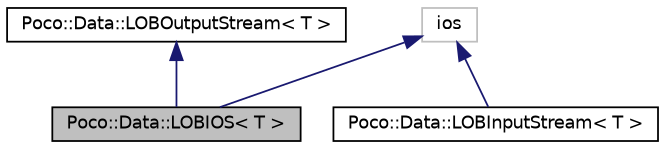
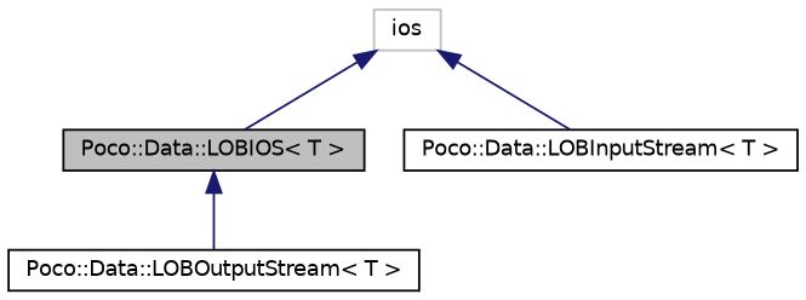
  digraph {
    node [color=black fillcolor=white fontname=Helvetica fontsize=10 shape=record style=filled]
    edge [color=midnightblue dir=back fontname=Helvetica fontsize=10 labelfontname=Helvetica labelfontsize=10 style=solid]
    n1 [fillcolor=grey75 fontcolor=black height=0.2 label="Poco::Data::LOBIOS\< T \>" width=0.4]
    n2 [height=0.2 label="Poco::Data::LOBOutputStream\< T \>" width=0.4]
    n3 [height=0.2 label="Poco::Data::LOBInputStream\< T \>" width=0.4]
    n4 [color=grey75 height=0.2 label=ios width=0.4]
-   n2 -> n1
+   n1 -> n2
    n4 -> n1
    n4 -> n3
  }
